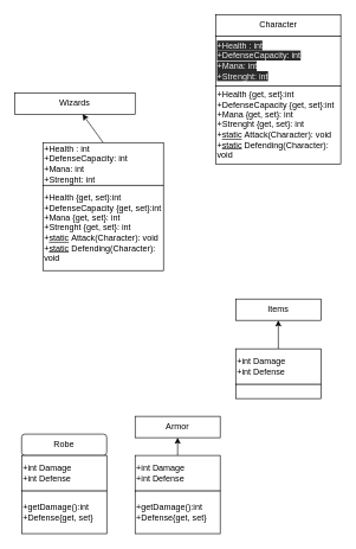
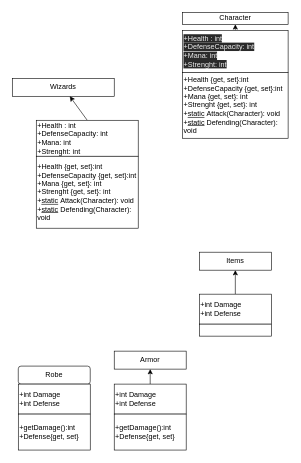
  <mxCell id="0" />
  <mxCell id="1" parent="0" />
  <mxCell id="2" value="Wizards" style="rounded=0;whiteSpace=wrap;html=1;" vertex="1" parent="1"><mxGeometry x="20" y="130" width="170" height="30" as="geometry" /></mxCell>
  <mxCell id="3" style="edgeStyle=none;html=1;exitX=0.5;exitY=0;exitDx=0;exitDy=0;" edge="1" parent="1" source="4" target="2"><mxGeometry relative="1" as="geometry" /></mxCell>
  <mxCell id="4" value="+Health : int&lt;br&gt;+DefenseCapacity: int&lt;br&gt;+Mana: int&lt;br&gt;+Strenght: int" style="rounded=0;whiteSpace=wrap;html=1;align=left;" vertex="1" parent="1"><mxGeometry x="60" y="200" width="170" height="60" as="geometry" /></mxCell>
  <mxCell id="5" value="+Health {get, set}:int&lt;br&gt;+DefenseCapacity {get, set}:int&lt;br&gt;+Mana {get, set}: int&lt;br&gt;+Strenght {get, set}: int&lt;br&gt;+&lt;u&gt;static&lt;/u&gt;&amp;nbsp;Attack(Character): void&lt;br&gt;+&lt;u&gt;static&lt;/u&gt;&amp;nbsp;Defending(Character): void" style="rounded=0;whiteSpace=wrap;html=1;align=left;" vertex="1" parent="1"><mxGeometry x="60" y="260" width="170" height="120" as="geometry" /></mxCell>
  <mxCell id="6" value="Items" style="rounded=0;whiteSpace=wrap;html=1;" vertex="1" parent="1"><mxGeometry x="332" y="420" width="120" height="30" as="geometry" /></mxCell>
  <mxCell id="7" style="edgeStyle=none;html=1;exitX=0.5;exitY=0;exitDx=0;exitDy=0;" edge="1" parent="1" source="8" target="6"><mxGeometry relative="1" as="geometry" /></mxCell>
  <mxCell id="8" value="+int Damage&lt;br&gt;+int Defense" style="rounded=0;whiteSpace=wrap;html=1;align=left;" vertex="1" parent="1"><mxGeometry x="332" y="490" width="120" height="50" as="geometry" /></mxCell>
  <mxCell id="9" value="" style="rounded=0;whiteSpace=wrap;html=1;" vertex="1" parent="1"><mxGeometry x="332" y="540" width="120" height="20" as="geometry" /></mxCell>
  <mxCell id="10" value="Robe" style="whiteSpace=wrap;html=1;rounded=1;" vertex="1" parent="1"><mxGeometry x="30" y="610" width="120" height="30" as="geometry" /></mxCell>
  <mxCell id="11" style="edgeStyle=none;html=1;exitX=0.5;exitY=0;exitDx=0;exitDy=0;" edge="1" parent="1" source="12" target="10"><mxGeometry relative="1" as="geometry" /></mxCell>
  <mxCell id="12" value="+int Damage&lt;br&gt;+int Defense" style="rounded=0;whiteSpace=wrap;html=1;align=left;" vertex="1" parent="1"><mxGeometry x="30" y="640" width="120" height="50" as="geometry" /></mxCell>
  <mxCell id="13" value="+getDamage():int&lt;br&gt;+Defense{get, set}" style="rounded=0;whiteSpace=wrap;html=1;align=left;" vertex="1" parent="1"><mxGeometry x="30" y="690" width="120" height="60" as="geometry" /></mxCell>
  <mxCell id="14" value="Armor" style="rounded=0;whiteSpace=wrap;html=1;" vertex="1" parent="1"><mxGeometry x="190" y="585" width="120" height="30" as="geometry" /></mxCell>
  <mxCell id="15" style="edgeStyle=none;html=1;exitX=0.5;exitY=0;exitDx=0;exitDy=0;" edge="1" parent="1" source="16" target="14"><mxGeometry relative="1" as="geometry" /></mxCell>
  <mxCell id="16" value="+int Damage&lt;br&gt;+int Defense" style="rounded=0;whiteSpace=wrap;html=1;align=left;" vertex="1" parent="1"><mxGeometry x="190" y="640" width="120" height="50" as="geometry" /></mxCell>
  <mxCell id="17" value="+getDamage():int&lt;br&gt;+Defense{get, set}" style="rounded=0;whiteSpace=wrap;html=1;align=left;" vertex="1" parent="1"><mxGeometry x="190" y="690" width="120" height="60" as="geometry" /></mxCell>
- <mxCell id="18" value="Character" style="rounded=0;whiteSpace=wrap;html=1;" vertex="1" parent="1"><mxGeometry x="304" y="20" width="176" height="30" as="geometry" /></mxCell>
+ <mxCell id="18" value="Character" style="rounded=0;whiteSpace=wrap;html=1;" vertex="1" parent="1"><mxGeometry x="304" y="20" width="176" height="20" as="geometry" /></mxCell>
  <mxCell id="19" style="edgeStyle=none;html=1;exitX=0.5;exitY=0;exitDx=0;exitDy=0;" edge="1" parent="1" source="20" target="18"><mxGeometry relative="1" as="geometry" /></mxCell>
  <mxCell id="20" value="&#10;&#10;&lt;span style=&quot;color: rgb(240, 240, 240); font-family: helvetica; font-size: 12px; font-style: normal; font-weight: 400; letter-spacing: normal; text-align: left; text-indent: 0px; text-transform: none; word-spacing: 0px; background-color: rgb(42, 42, 42); display: inline; float: none;&quot;&gt;+Health : int&lt;/span&gt;&lt;br style=&quot;color: rgb(240, 240, 240); font-family: helvetica; font-size: 12px; font-style: normal; font-weight: 400; letter-spacing: normal; text-align: left; text-indent: 0px; text-transform: none; word-spacing: 0px; background-color: rgb(42, 42, 42);&quot;&gt;&lt;span style=&quot;color: rgb(240, 240, 240); font-family: helvetica; font-size: 12px; font-style: normal; font-weight: 400; letter-spacing: normal; text-align: left; text-indent: 0px; text-transform: none; word-spacing: 0px; background-color: rgb(42, 42, 42); display: inline; float: none;&quot;&gt;+DefenseCapacity: int&lt;/span&gt;&lt;br style=&quot;color: rgb(240, 240, 240); font-family: helvetica; font-size: 12px; font-style: normal; font-weight: 400; letter-spacing: normal; text-align: left; text-indent: 0px; text-transform: none; word-spacing: 0px; background-color: rgb(42, 42, 42);&quot;&gt;&lt;span style=&quot;color: rgb(240, 240, 240); font-family: helvetica; font-size: 12px; font-style: normal; font-weight: 400; letter-spacing: normal; text-align: left; text-indent: 0px; text-transform: none; word-spacing: 0px; background-color: rgb(42, 42, 42); display: inline; float: none;&quot;&gt;+Mana: int&lt;/span&gt;&lt;br style=&quot;color: rgb(240, 240, 240); font-family: helvetica; font-size: 12px; font-style: normal; font-weight: 400; letter-spacing: normal; text-align: left; text-indent: 0px; text-transform: none; word-spacing: 0px; background-color: rgb(42, 42, 42);&quot;&gt;&lt;span style=&quot;color: rgb(240, 240, 240); font-family: helvetica; font-size: 12px; font-style: normal; font-weight: 400; letter-spacing: normal; text-align: left; text-indent: 0px; text-transform: none; word-spacing: 0px; background-color: rgb(42, 42, 42); display: inline; float: none;&quot;&gt;+Strenght: int&lt;/span&gt;&#10;&#10;" style="rounded=0;whiteSpace=wrap;html=1;align=left;" vertex="1" parent="1"><mxGeometry x="304" y="50" width="176" height="70" as="geometry" /></mxCell>
  <mxCell id="21" value="&lt;span&gt;+Health {get, set}:int&lt;/span&gt;&lt;br&gt;&lt;span&gt;+DefenseCapacity {get, set}:int&lt;/span&gt;&lt;br&gt;&lt;span&gt;+Mana {get, set}: int&lt;/span&gt;&lt;br&gt;&lt;span&gt;+Strenght {get, set}: int&lt;/span&gt;&lt;br&gt;&lt;span&gt;+&lt;/span&gt;&lt;u&gt;static&lt;/u&gt;&lt;span&gt;&amp;nbsp;Attack(Character): void&lt;/span&gt;&lt;br&gt;&lt;span&gt;+&lt;/span&gt;&lt;u&gt;static&lt;/u&gt;&lt;span&gt;&amp;nbsp;Defending(Character): void&lt;/span&gt;" style="rounded=0;whiteSpace=wrap;html=1;align=left;" vertex="1" parent="1"><mxGeometry x="304" y="120" width="176" height="110" as="geometry" /></mxCell>
